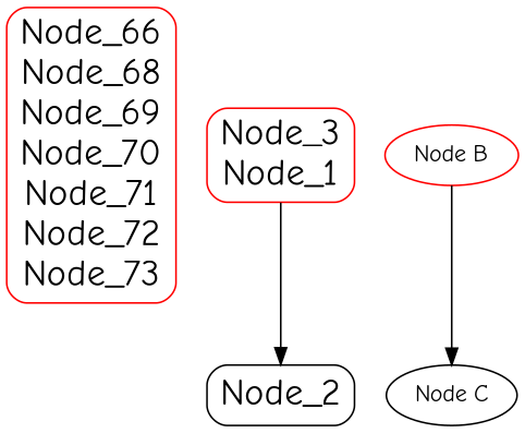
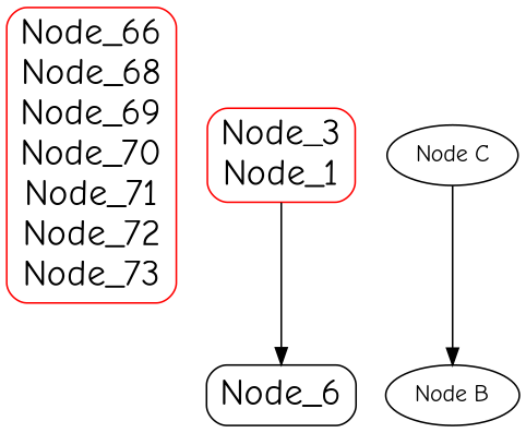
  digraph {
    fontname="Comic Neue"
    node [fontname="Comic Neue" fontsize=22 shape=Mrecord]
    edge [fontname="Comic Neue"]
    n1 [color=red label="Node_66\nNode_68\nNode_69\nNode_70\nNode_71\nNode_72\nNode_73"]
-   n2 [label=Node_2]
+   n2 [label=Node_6]
    n3 [color=red label="Node_3\nNode_1"]
-   n4 [label="Node B" color=red fontsize="" shape=""]
+   n4 [label="Node B" fontsize="" shape=""]
    n5 [label="Node C" fontsize="" shape=""]
    subgraph sub_1 {
      label=sub_graph_2
      n1
    }
    subgraph sub_2 {
      label=sub_graph_1
      n2
      n3
    }
    n3 -> n2
-   n4 -> n5
+   n5 -> n4
  }
